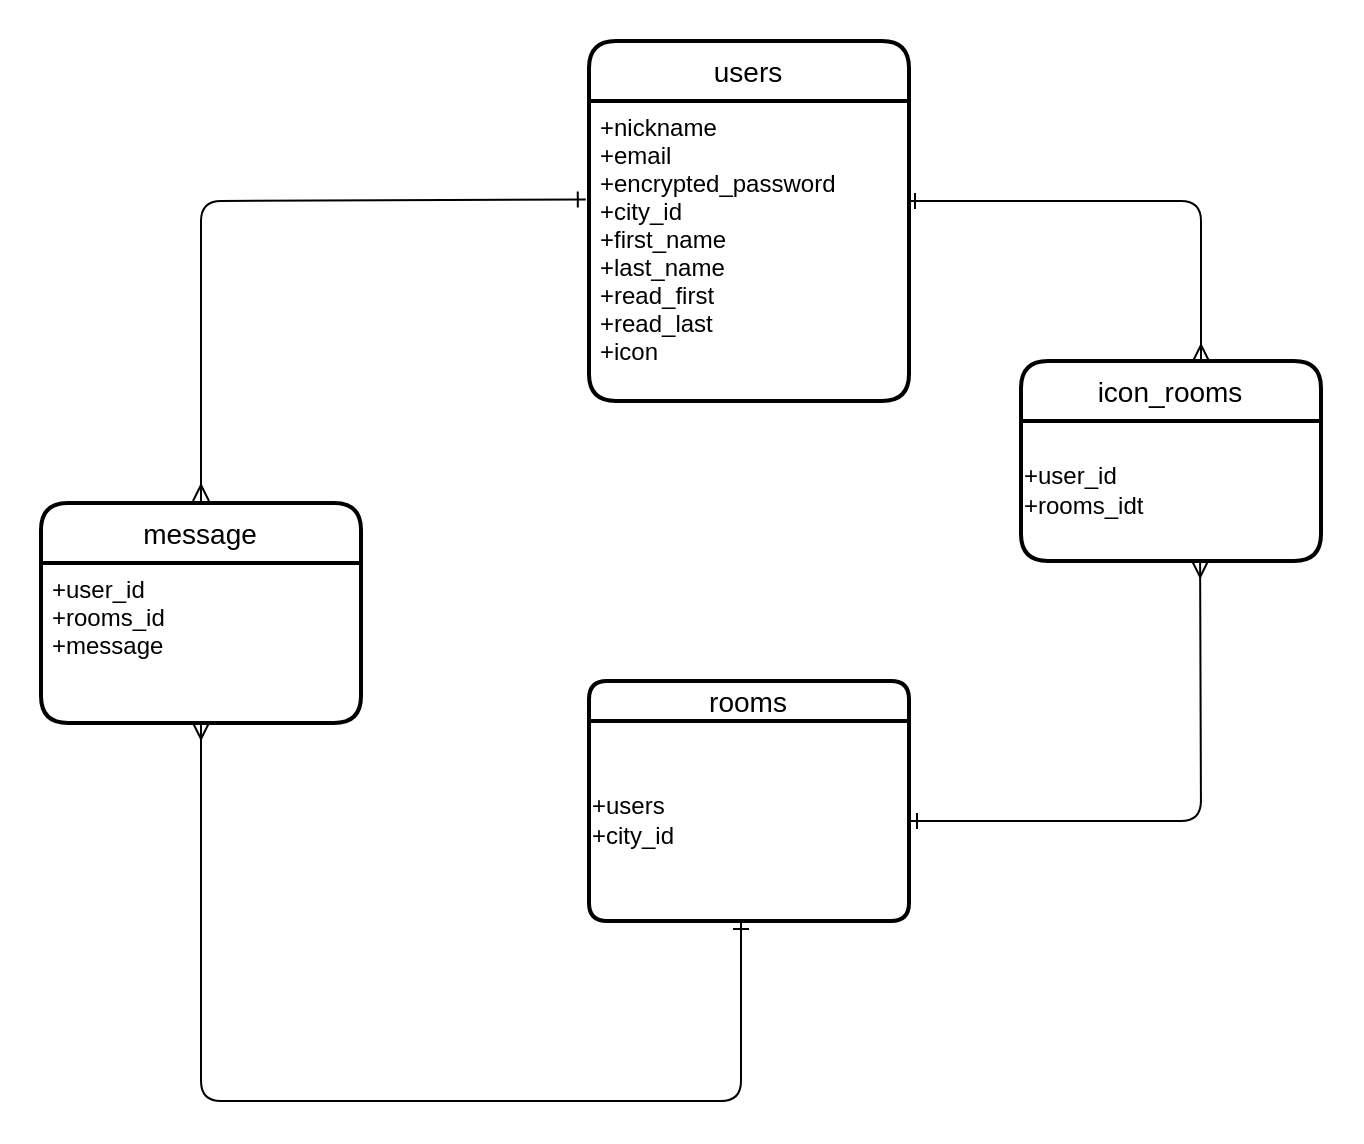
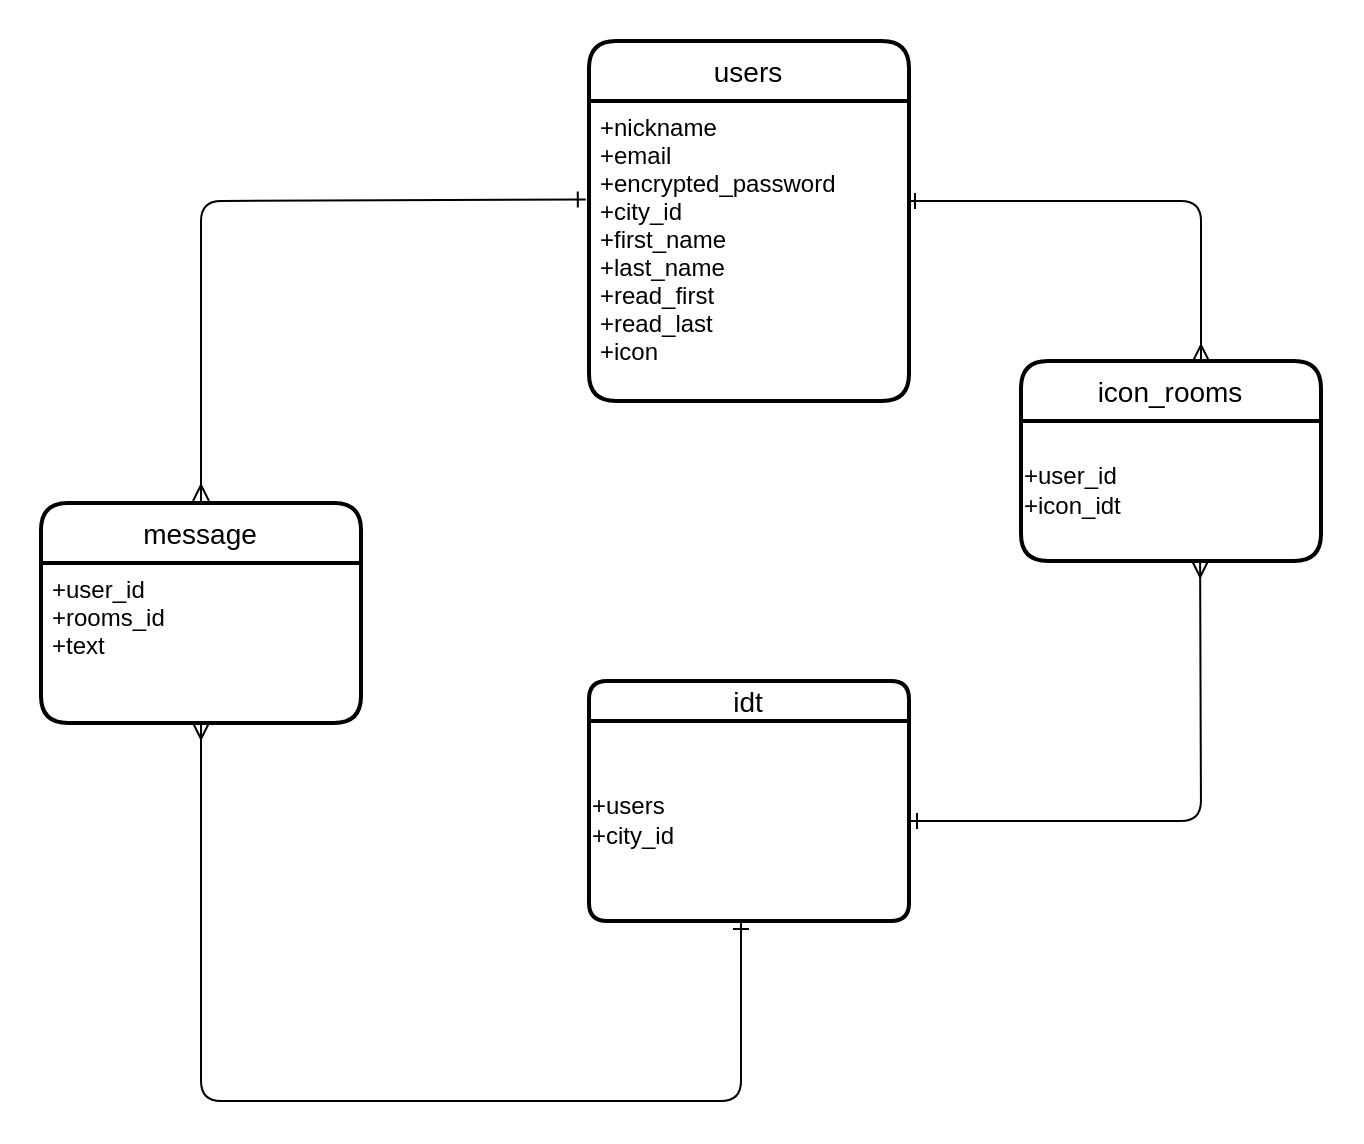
  <mxCell id="0" />
  <mxCell id="1" parent="0" />
  <mxCell id="2" style="edgeStyle=none;html=1;exitX=0.5;exitY=0;exitDx=0;exitDy=0;entryX=-0.01;entryY=0.328;entryDx=0;entryDy=0;endArrow=ERone;endFill=0;startArrow=ERmany;startFill=0;entryPerimeter=0;" edge="1" parent="1" target="9"><mxGeometry relative="1" as="geometry"><Array as="points"><mxPoint x="100" y="100" /></Array><mxPoint x="100" y="250" as="sourcePoint" /><mxPoint x="294" y="115" as="targetPoint" /></mxGeometry></mxCell>
  <mxCell id="3" style="edgeStyle=none;html=1;" edge="1" parent="1"><mxGeometry relative="1" as="geometry"><mxPoint x="100" y="440" as="sourcePoint" /><mxPoint x="100" y="440" as="targetPoint" /></mxGeometry></mxCell>
  <mxCell id="4" style="edgeStyle=none;html=1;startArrow=ERone;startFill=0;endArrow=ERmany;endFill=0;exitX=1;exitY=0.5;exitDx=0;exitDy=0;entryX=0.597;entryY=1;entryDx=0;entryDy=0;entryPerimeter=0;" edge="1" parent="1" target="13"><mxGeometry relative="1" as="geometry"><mxPoint x="600" y="330" as="targetPoint" /><mxPoint x="454" y="410" as="sourcePoint" /><Array as="points"><mxPoint x="600" y="410" /></Array></mxGeometry></mxCell>
- <mxCell id="5" value="rooms" style="swimlane;childLayout=stackLayout;horizontal=1;startSize=20;horizontalStack=0;rounded=1;fontSize=14;fontStyle=0;strokeWidth=2;resizeParent=0;resizeLast=1;shadow=0;dashed=0;align=center;" vertex="1" parent="1"><mxGeometry x="294" y="340" width="160" height="120" as="geometry" /></mxCell>
+ <mxCell id="5" value="idt" style="swimlane;childLayout=stackLayout;horizontal=1;startSize=20;horizontalStack=0;rounded=1;fontSize=14;fontStyle=0;strokeWidth=2;resizeParent=0;resizeLast=1;shadow=0;dashed=0;align=center;" vertex="1" parent="1"><mxGeometry x="294" y="340" width="160" height="120" as="geometry" /></mxCell>
  <mxCell id="6" value="+users&lt;br&gt;+city_id" style="text;html=1;align=left;verticalAlign=middle;resizable=0;points=[];autosize=1;strokeColor=none;fillColor=none;" vertex="1" parent="5"><mxGeometry y="20" width="160" height="100" as="geometry" /></mxCell>
  <mxCell id="7" style="edgeStyle=none;html=1;startArrow=ERmany;startFill=0;endArrow=ERone;endFill=0;" edge="1" parent="1" source="11"><mxGeometry relative="1" as="geometry"><mxPoint x="100" y="440" as="sourcePoint" /><Array as="points"><mxPoint x="100" y="480" /><mxPoint x="100" y="550" /><mxPoint x="370" y="550" /></Array><mxPoint x="370" y="460" as="targetPoint" /></mxGeometry></mxCell>
  <mxCell id="8" value="users" style="swimlane;childLayout=stackLayout;horizontal=1;startSize=30;horizontalStack=0;rounded=1;fontSize=14;fontStyle=0;strokeWidth=2;resizeParent=0;resizeLast=1;shadow=0;dashed=0;align=center;" vertex="1" parent="1"><mxGeometry x="294" y="20" width="160" height="180" as="geometry" /></mxCell>
  <mxCell id="9" value="+nickname&#10;+email&#10;+encrypted_password&#10;+city_id&#10;+first_name&#10;+last_name&#10;+read_first&#10;+read_last&#10;+icon&#10;" style="align=left;strokeColor=none;fillColor=none;spacingLeft=4;fontSize=12;verticalAlign=top;resizable=0;rotatable=0;part=1;" vertex="1" parent="8"><mxGeometry y="30" width="160" height="150" as="geometry" /></mxCell>
  <mxCell id="10" value="message" style="swimlane;childLayout=stackLayout;horizontal=1;startSize=30;horizontalStack=0;rounded=1;fontSize=14;fontStyle=0;strokeWidth=2;resizeParent=0;resizeLast=1;shadow=0;dashed=0;align=center;" vertex="1" parent="1"><mxGeometry x="20" y="251" width="160" height="110" as="geometry" /></mxCell>
- <mxCell id="11" value="+user_id&#10;+rooms_id&#10;+message&#10;" style="align=left;strokeColor=none;fillColor=none;spacingLeft=4;fontSize=12;verticalAlign=top;resizable=0;rotatable=0;part=1;" vertex="1" parent="10"><mxGeometry y="30" width="160" height="80" as="geometry" /></mxCell>
+ <mxCell id="11" value="+user_id&#10;+rooms_id&#10;+text&#10;" style="align=left;strokeColor=none;fillColor=none;spacingLeft=4;fontSize=12;verticalAlign=top;resizable=0;rotatable=0;part=1;" vertex="1" parent="10"><mxGeometry y="30" width="160" height="80" as="geometry" /></mxCell>
  <mxCell id="12" value="icon_rooms" style="swimlane;childLayout=stackLayout;horizontal=1;startSize=30;horizontalStack=0;rounded=1;fontSize=14;fontStyle=0;strokeWidth=2;resizeParent=0;resizeLast=1;shadow=0;dashed=0;align=center;" vertex="1" parent="1"><mxGeometry x="510" y="180" width="150" height="100" as="geometry" /></mxCell>
- <mxCell id="13" value="+user_id&lt;br&gt;+rooms_idt" style="text;html=1;align=left;verticalAlign=middle;resizable=0;points=[];autosize=1;strokeColor=none;fillColor=none;" vertex="1" parent="12"><mxGeometry y="30" width="150" height="70" as="geometry" /></mxCell>
+ <mxCell id="13" value="+user_id&lt;br&gt;+icon_idt" style="text;html=1;align=left;verticalAlign=middle;resizable=0;points=[];autosize=1;strokeColor=none;fillColor=none;" vertex="1" parent="12"><mxGeometry y="30" width="150" height="70" as="geometry" /></mxCell>
  <mxCell id="14" style="edgeStyle=none;html=1;startArrow=ERmany;startFill=0;endArrow=ERone;endFill=0;exitX=0.6;exitY=0;exitDx=0;exitDy=0;exitPerimeter=0;" edge="1" parent="1" source="12"><mxGeometry relative="1" as="geometry"><mxPoint x="453" y="100" as="targetPoint" /><mxPoint x="600" y="170" as="sourcePoint" /><Array as="points"><mxPoint x="600" y="100" /></Array></mxGeometry></mxCell>
